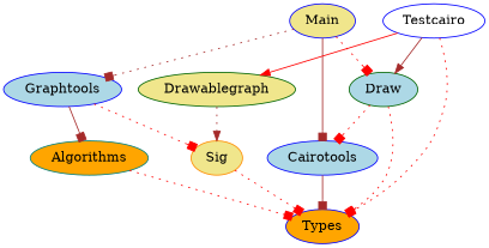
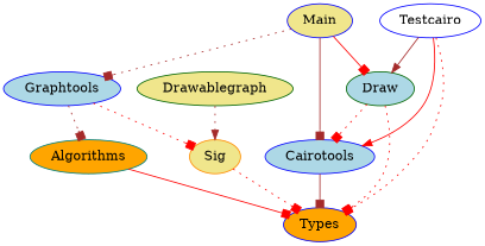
  digraph {
    fontsize="12pt"
    rankdir=TB
    node [color=blue fillcolor=lightblue style=filled]
    edge [arrowhead=box color=red style=dotted]
    Algorithms [color=teal fillcolor=orange]
    Types [fillcolor=orange]
    Cairotools
    Draw [color=darkgreen]
    Drawablegraph [color=darkgreen fillcolor=khaki]
    Sig [color=darkorange fillcolor=khaki]
    Graphtools
    Main [fillcolor=khaki]
    Testcairo [fillcolor=white]
-   Algorithms -> Types
+   Algorithms -> Types [style=solid]
    Cairotools -> Types [color=brown style=solid]
    Draw -> Types
    Draw -> Cairotools
    Drawablegraph -> Sig [arrowhead=normal color=brown]
    Sig -> Types
-   Graphtools -> Algorithms [color=brown style=solid]
+   Graphtools -> Algorithms [color=brown]
    Graphtools -> Sig
    Main -> Cairotools [color=brown style=solid]
-   Main -> Draw
+   Main -> Draw [style=solid]
    Main -> Graphtools [color=brown]
    Testcairo -> Types
-   Testcairo -> Drawablegraph [arrowhead=normal style=solid]
+   Testcairo -> Cairotools [arrowhead=normal style=solid]
    Testcairo -> Draw [arrowhead=normal color=brown style=solid]
  }
